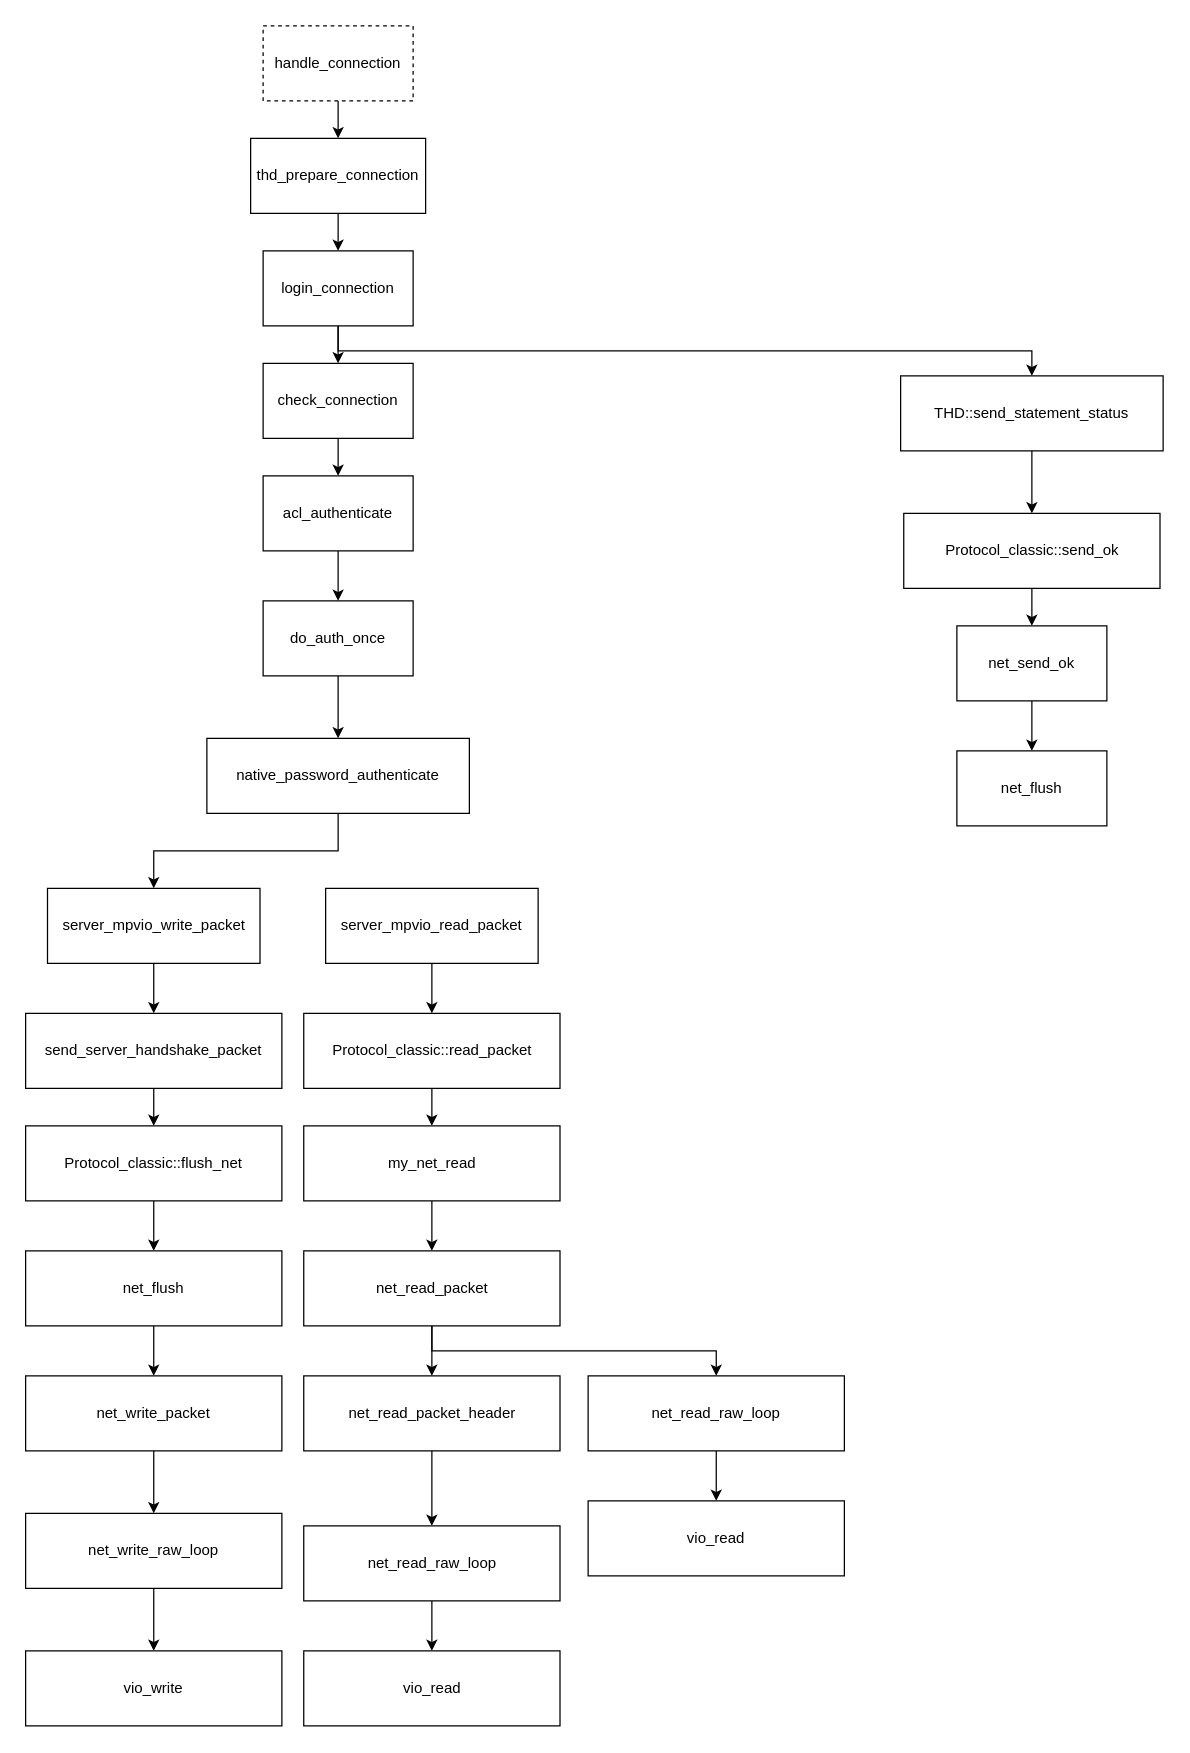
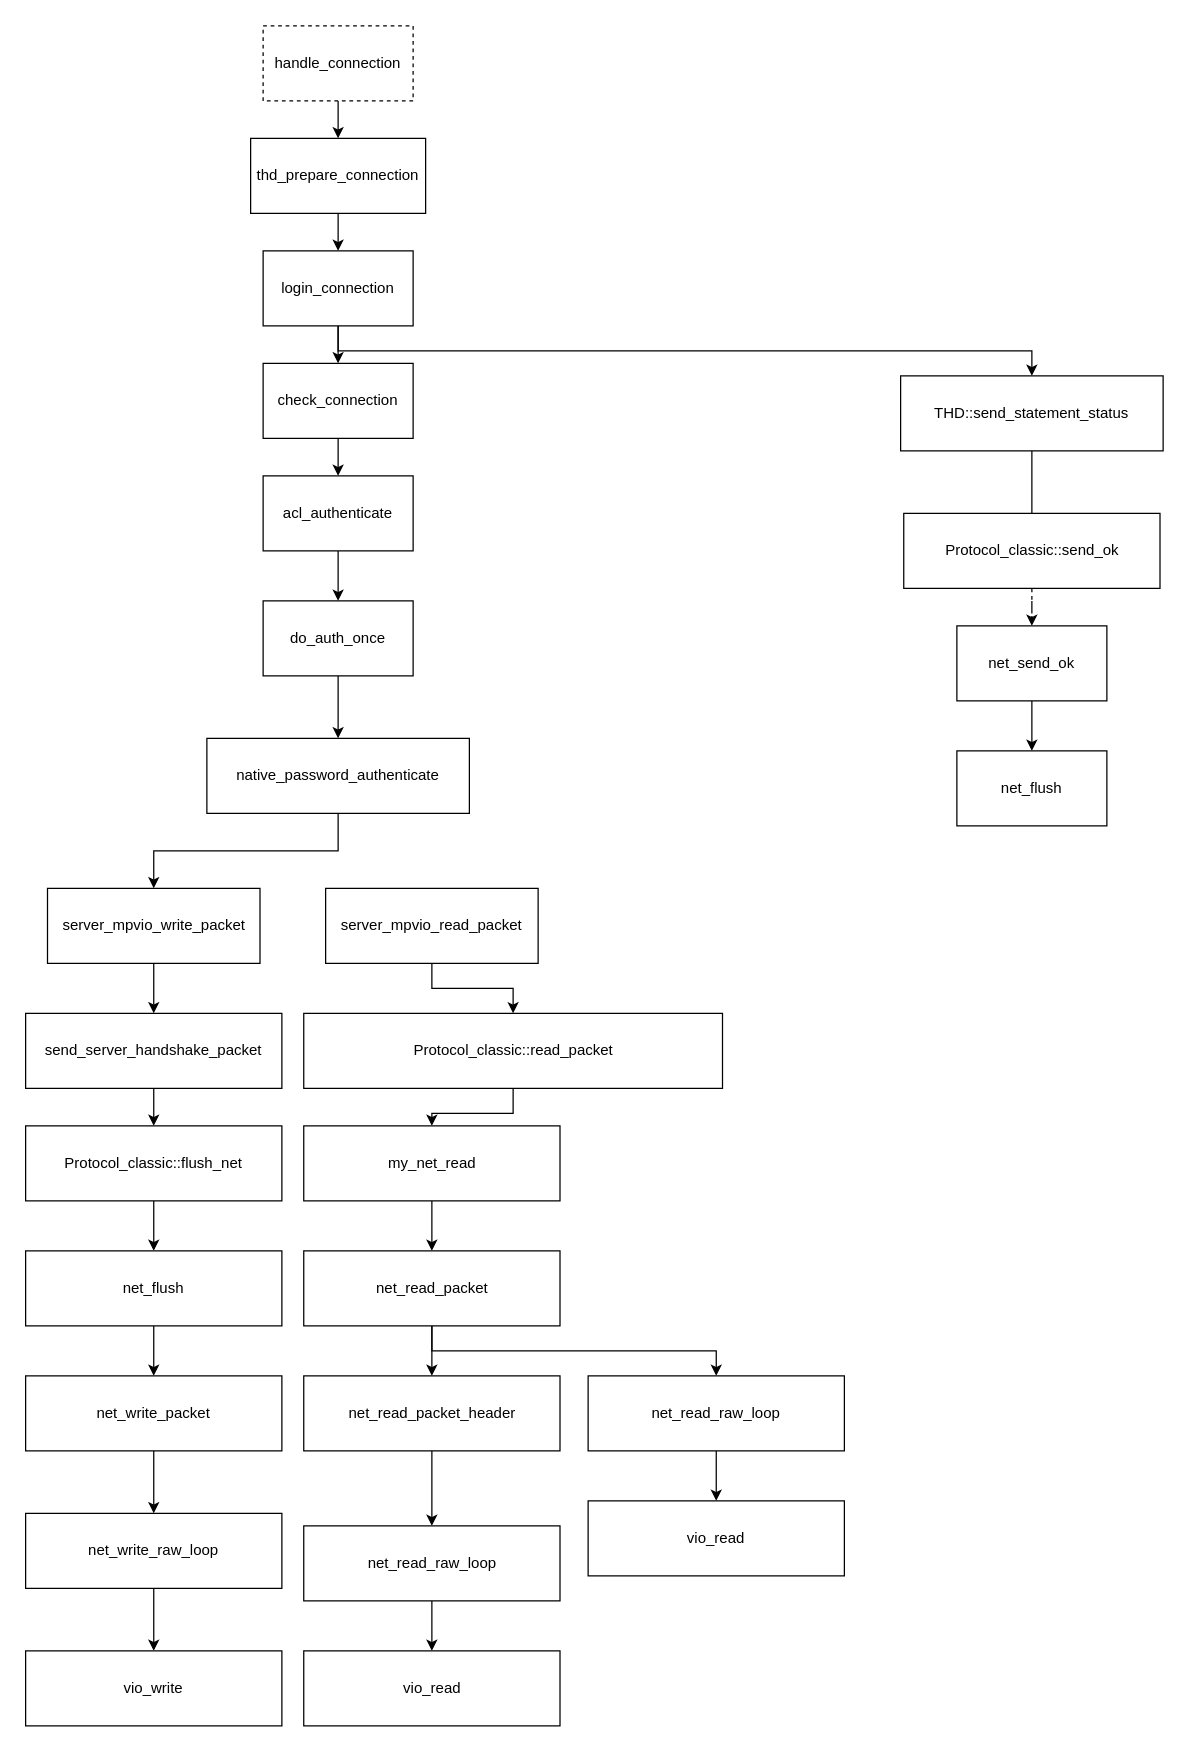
  <mxCell id="0" />
  <mxCell id="1" parent="0" />
  <mxCell id="2" style="edgeStyle=orthogonalEdgeStyle;rounded=0;orthogonalLoop=1;jettySize=auto;html=1;exitX=0.5;exitY=1;exitDx=0;exitDy=0;entryX=0.5;entryY=0;entryDx=0;entryDy=0;" edge="1" parent="1" source="3" target="5"><mxGeometry relative="1" as="geometry" /></mxCell>
  <mxCell id="3" value="handle_connection" style="rounded=0;whiteSpace=wrap;html=1;dashed=1;" vertex="1" parent="1"><mxGeometry x="210" y="20" width="120" height="60" as="geometry" /></mxCell>
  <mxCell id="4" style="edgeStyle=orthogonalEdgeStyle;rounded=0;orthogonalLoop=1;jettySize=auto;html=1;exitX=0.5;exitY=1;exitDx=0;exitDy=0;" edge="1" parent="1" source="5" target="8"><mxGeometry relative="1" as="geometry"><mxPoint x="270" y="210" as="targetPoint" /></mxGeometry></mxCell>
  <mxCell id="5" value="thd_prepare_connection" style="rounded=0;whiteSpace=wrap;html=1;" vertex="1" parent="1"><mxGeometry x="200" y="110" width="140" height="60" as="geometry" /></mxCell>
  <mxCell id="6" style="edgeStyle=orthogonalEdgeStyle;rounded=0;orthogonalLoop=1;jettySize=auto;html=1;exitX=0.5;exitY=1;exitDx=0;exitDy=0;entryX=0.5;entryY=0;entryDx=0;entryDy=0;" edge="1" parent="1" source="8" target="10"><mxGeometry relative="1" as="geometry" /></mxCell>
  <mxCell id="7" style="edgeStyle=orthogonalEdgeStyle;rounded=0;orthogonalLoop=1;jettySize=auto;html=1;exitX=0.5;exitY=1;exitDx=0;exitDy=0;entryX=0.5;entryY=0;entryDx=0;entryDy=0;" edge="1" parent="1" source="8" target="48"><mxGeometry relative="1" as="geometry" /></mxCell>
  <mxCell id="8" value="login_connection" style="rounded=0;whiteSpace=wrap;html=1;" vertex="1" parent="1"><mxGeometry x="210" y="200" width="120" height="60" as="geometry" /></mxCell>
  <mxCell id="9" style="edgeStyle=orthogonalEdgeStyle;rounded=0;orthogonalLoop=1;jettySize=auto;html=1;exitX=0.5;exitY=1;exitDx=0;exitDy=0;" edge="1" parent="1" source="10" target="12"><mxGeometry relative="1" as="geometry" /></mxCell>
  <mxCell id="10" value="check_connection" style="rounded=0;whiteSpace=wrap;html=1;" vertex="1" parent="1"><mxGeometry x="210" y="290" width="120" height="60" as="geometry" /></mxCell>
  <mxCell id="11" style="edgeStyle=orthogonalEdgeStyle;rounded=0;orthogonalLoop=1;jettySize=auto;html=1;exitX=0.5;exitY=1;exitDx=0;exitDy=0;entryX=0.5;entryY=0;entryDx=0;entryDy=0;" edge="1" parent="1" source="12" target="14"><mxGeometry relative="1" as="geometry" /></mxCell>
  <mxCell id="12" value="acl_authenticate" style="rounded=0;whiteSpace=wrap;html=1;" vertex="1" parent="1"><mxGeometry x="210" y="380" width="120" height="60" as="geometry" /></mxCell>
  <mxCell id="13" style="edgeStyle=orthogonalEdgeStyle;rounded=0;orthogonalLoop=1;jettySize=auto;html=1;exitX=0.5;exitY=1;exitDx=0;exitDy=0;" edge="1" parent="1" source="14" target="16"><mxGeometry relative="1" as="geometry" /></mxCell>
  <mxCell id="14" value="do_auth_once" style="rounded=0;whiteSpace=wrap;html=1;" vertex="1" parent="1"><mxGeometry x="210" y="480" width="120" height="60" as="geometry" /></mxCell>
  <mxCell id="15" style="edgeStyle=orthogonalEdgeStyle;rounded=0;orthogonalLoop=1;jettySize=auto;html=1;exitX=0.5;exitY=1;exitDx=0;exitDy=0;" edge="1" parent="1" source="16" target="18"><mxGeometry relative="1" as="geometry" /></mxCell>
  <mxCell id="16" value="native_password_authenticate" style="rounded=0;whiteSpace=wrap;html=1;" vertex="1" parent="1"><mxGeometry x="165" y="590" width="210" height="60" as="geometry" /></mxCell>
  <mxCell id="17" style="edgeStyle=orthogonalEdgeStyle;rounded=0;orthogonalLoop=1;jettySize=auto;html=1;exitX=0.5;exitY=1;exitDx=0;exitDy=0;entryX=0.5;entryY=0;entryDx=0;entryDy=0;" edge="1" parent="1" source="18" target="20"><mxGeometry relative="1" as="geometry" /></mxCell>
  <mxCell id="18" value="server_mpvio_write_packet" style="rounded=0;whiteSpace=wrap;html=1;" vertex="1" parent="1"><mxGeometry x="37.5" y="710" width="170" height="60" as="geometry" /></mxCell>
  <mxCell id="19" style="edgeStyle=orthogonalEdgeStyle;rounded=0;orthogonalLoop=1;jettySize=auto;html=1;exitX=0.5;exitY=1;exitDx=0;exitDy=0;entryX=0.5;entryY=0;entryDx=0;entryDy=0;" edge="1" parent="1" source="20" target="22"><mxGeometry relative="1" as="geometry" /></mxCell>
  <mxCell id="20" value="send_server_handshake_packet" style="rounded=0;whiteSpace=wrap;html=1;" vertex="1" parent="1"><mxGeometry x="20" y="810" width="205" height="60" as="geometry" /></mxCell>
  <mxCell id="21" style="edgeStyle=orthogonalEdgeStyle;rounded=0;orthogonalLoop=1;jettySize=auto;html=1;exitX=0.5;exitY=1;exitDx=0;exitDy=0;" edge="1" parent="1" source="22" target="24"><mxGeometry relative="1" as="geometry" /></mxCell>
  <mxCell id="22" value="Protocol_classic::flush_net" style="rounded=0;whiteSpace=wrap;html=1;" vertex="1" parent="1"><mxGeometry x="20" y="900" width="205" height="60" as="geometry" /></mxCell>
  <mxCell id="23" style="edgeStyle=orthogonalEdgeStyle;rounded=0;orthogonalLoop=1;jettySize=auto;html=1;exitX=0.5;exitY=1;exitDx=0;exitDy=0;entryX=0.5;entryY=0;entryDx=0;entryDy=0;" edge="1" parent="1" source="24" target="26"><mxGeometry relative="1" as="geometry" /></mxCell>
  <mxCell id="24" value="net_flush" style="rounded=0;whiteSpace=wrap;html=1;" vertex="1" parent="1"><mxGeometry x="20" y="1000" width="205" height="60" as="geometry" /></mxCell>
  <mxCell id="25" style="edgeStyle=orthogonalEdgeStyle;rounded=0;orthogonalLoop=1;jettySize=auto;html=1;exitX=0.5;exitY=1;exitDx=0;exitDy=0;" edge="1" parent="1" source="26" target="28"><mxGeometry relative="1" as="geometry" /></mxCell>
  <mxCell id="26" value="net_write_packet" style="rounded=0;whiteSpace=wrap;html=1;" vertex="1" parent="1"><mxGeometry x="20" y="1100" width="205" height="60" as="geometry" /></mxCell>
  <mxCell id="27" style="edgeStyle=orthogonalEdgeStyle;rounded=0;orthogonalLoop=1;jettySize=auto;html=1;exitX=0.5;exitY=1;exitDx=0;exitDy=0;entryX=0.5;entryY=0;entryDx=0;entryDy=0;" edge="1" parent="1" source="28" target="29"><mxGeometry relative="1" as="geometry" /></mxCell>
  <mxCell id="28" value="net_write_raw_loop" style="rounded=0;whiteSpace=wrap;html=1;" vertex="1" parent="1"><mxGeometry x="20" y="1210" width="205" height="60" as="geometry" /></mxCell>
  <mxCell id="29" value="vio_write" style="rounded=0;whiteSpace=wrap;html=1;" vertex="1" parent="1"><mxGeometry x="20" y="1320" width="205" height="60" as="geometry" /></mxCell>
  <mxCell id="30" style="edgeStyle=orthogonalEdgeStyle;rounded=0;orthogonalLoop=1;jettySize=auto;html=1;exitX=0.5;exitY=1;exitDx=0;exitDy=0;" edge="1" parent="1" source="31" target="33"><mxGeometry relative="1" as="geometry" /></mxCell>
  <mxCell id="31" value="server_mpvio_read_packet" style="rounded=0;whiteSpace=wrap;html=1;" vertex="1" parent="1"><mxGeometry x="260" y="710" width="170" height="60" as="geometry" /></mxCell>
  <mxCell id="32" style="edgeStyle=orthogonalEdgeStyle;rounded=0;orthogonalLoop=1;jettySize=auto;html=1;exitX=0.5;exitY=1;exitDx=0;exitDy=0;entryX=0.5;entryY=0;entryDx=0;entryDy=0;" edge="1" parent="1" source="33" target="35"><mxGeometry relative="1" as="geometry" /></mxCell>
- <mxCell id="33" value="Protocol_classic::read_packet" style="rounded=0;whiteSpace=wrap;html=1;" vertex="1" parent="1"><mxGeometry x="242.5" y="810" width="205" height="60" as="geometry" /></mxCell>
+ <mxCell id="33" value="Protocol_classic::read_packet" style="rounded=0;whiteSpace=wrap;html=1;" vertex="1" parent="1"><mxGeometry x="242.5" y="810" width="335" height="60" as="geometry" /></mxCell>
  <mxCell id="34" style="edgeStyle=orthogonalEdgeStyle;rounded=0;orthogonalLoop=1;jettySize=auto;html=1;exitX=0.5;exitY=1;exitDx=0;exitDy=0;" edge="1" parent="1" source="35" target="38"><mxGeometry relative="1" as="geometry" /></mxCell>
  <mxCell id="35" value="my_net_read" style="rounded=0;whiteSpace=wrap;html=1;" vertex="1" parent="1"><mxGeometry x="242.5" y="900" width="205" height="60" as="geometry" /></mxCell>
  <mxCell id="36" style="edgeStyle=orthogonalEdgeStyle;rounded=0;orthogonalLoop=1;jettySize=auto;html=1;exitX=0.5;exitY=1;exitDx=0;exitDy=0;entryX=0.5;entryY=0;entryDx=0;entryDy=0;" edge="1" parent="1" source="38" target="40"><mxGeometry relative="1" as="geometry" /></mxCell>
  <mxCell id="37" style="edgeStyle=orthogonalEdgeStyle;rounded=0;orthogonalLoop=1;jettySize=auto;html=1;exitX=0.5;exitY=1;exitDx=0;exitDy=0;" edge="1" parent="1" source="38" target="45"><mxGeometry relative="1" as="geometry" /></mxCell>
  <mxCell id="38" value="net_read_packet" style="rounded=0;whiteSpace=wrap;html=1;" vertex="1" parent="1"><mxGeometry x="242.5" y="1000" width="205" height="60" as="geometry" /></mxCell>
  <mxCell id="39" style="edgeStyle=orthogonalEdgeStyle;rounded=0;orthogonalLoop=1;jettySize=auto;html=1;exitX=0.5;exitY=1;exitDx=0;exitDy=0;" edge="1" parent="1" source="40" target="42"><mxGeometry relative="1" as="geometry" /></mxCell>
  <mxCell id="40" value="net_read_packet_header" style="rounded=0;whiteSpace=wrap;html=1;" vertex="1" parent="1"><mxGeometry x="242.5" y="1100" width="205" height="60" as="geometry" /></mxCell>
  <mxCell id="41" style="edgeStyle=orthogonalEdgeStyle;rounded=0;orthogonalLoop=1;jettySize=auto;html=1;exitX=0.5;exitY=1;exitDx=0;exitDy=0;entryX=0.5;entryY=0;entryDx=0;entryDy=0;" edge="1" parent="1" source="42" target="43"><mxGeometry relative="1" as="geometry" /></mxCell>
  <mxCell id="42" value="net_read_raw_loop" style="rounded=0;whiteSpace=wrap;html=1;" vertex="1" parent="1"><mxGeometry x="242.5" y="1220" width="205" height="60" as="geometry" /></mxCell>
  <mxCell id="43" value="vio_read" style="rounded=0;whiteSpace=wrap;html=1;" vertex="1" parent="1"><mxGeometry x="242.5" y="1320" width="205" height="60" as="geometry" /></mxCell>
  <mxCell id="44" style="edgeStyle=orthogonalEdgeStyle;rounded=0;orthogonalLoop=1;jettySize=auto;html=1;exitX=0.5;exitY=1;exitDx=0;exitDy=0;" edge="1" parent="1" source="45" target="46"><mxGeometry relative="1" as="geometry" /></mxCell>
  <mxCell id="45" value="net_read_raw_loop" style="rounded=0;whiteSpace=wrap;html=1;" vertex="1" parent="1"><mxGeometry x="470" y="1100" width="205" height="60" as="geometry" /></mxCell>
  <mxCell id="46" value="vio_read" style="rounded=0;whiteSpace=wrap;html=1;" vertex="1" parent="1"><mxGeometry x="470" y="1200" width="205" height="60" as="geometry" /></mxCell>
- <mxCell id="47" style="edgeStyle=orthogonalEdgeStyle;rounded=0;orthogonalLoop=1;jettySize=auto;html=1;exitX=0.5;exitY=1;exitDx=0;exitDy=0;entryX=0.5;entryY=0;entryDx=0;entryDy=0;" edge="1" parent="1" source="48" target="50"><mxGeometry relative="1" as="geometry" /></mxCell>
+ <mxCell id="47" style="edgeStyle=orthogonalEdgeStyle;rounded=0;orthogonalLoop=1;jettySize=auto;html=1;exitX=0.5;exitY=1;exitDx=0;exitDy=0;entryX=0.5;entryY=0;entryDx=0;entryDy=0;endArrow=none;" edge="1" parent="1" source="48" target="50"><mxGeometry relative="1" as="geometry" /></mxCell>
  <mxCell id="48" value="THD::send_statement_status" style="rounded=0;whiteSpace=wrap;html=1;" vertex="1" parent="1"><mxGeometry x="720" y="300" width="210" height="60" as="geometry" /></mxCell>
- <mxCell id="49" style="edgeStyle=orthogonalEdgeStyle;rounded=0;orthogonalLoop=1;jettySize=auto;html=1;exitX=0.5;exitY=1;exitDx=0;exitDy=0;" edge="1" parent="1" source="50" target="52"><mxGeometry relative="1" as="geometry" /></mxCell>
+ <mxCell id="49" style="edgeStyle=orthogonalEdgeStyle;rounded=0;orthogonalLoop=1;jettySize=auto;html=1;exitX=0.5;exitY=1;exitDx=0;exitDy=0;dashed=1;" edge="1" parent="1" source="50" target="52"><mxGeometry relative="1" as="geometry" /></mxCell>
  <mxCell id="50" value="Protocol_classic::send_ok" style="rounded=0;whiteSpace=wrap;html=1;" vertex="1" parent="1"><mxGeometry x="722.5" y="410" width="205" height="60" as="geometry" /></mxCell>
  <mxCell id="51" style="edgeStyle=orthogonalEdgeStyle;rounded=0;orthogonalLoop=1;jettySize=auto;html=1;exitX=0.5;exitY=1;exitDx=0;exitDy=0;entryX=0.5;entryY=0;entryDx=0;entryDy=0;" edge="1" parent="1" source="52" target="53"><mxGeometry relative="1" as="geometry" /></mxCell>
  <mxCell id="52" value="net_send_ok" style="rounded=0;whiteSpace=wrap;html=1;" vertex="1" parent="1"><mxGeometry x="765" y="500" width="120" height="60" as="geometry" /></mxCell>
  <mxCell id="53" value="net_flush" style="rounded=0;whiteSpace=wrap;html=1;" vertex="1" parent="1"><mxGeometry x="765" y="600" width="120" height="60" as="geometry" /></mxCell>
